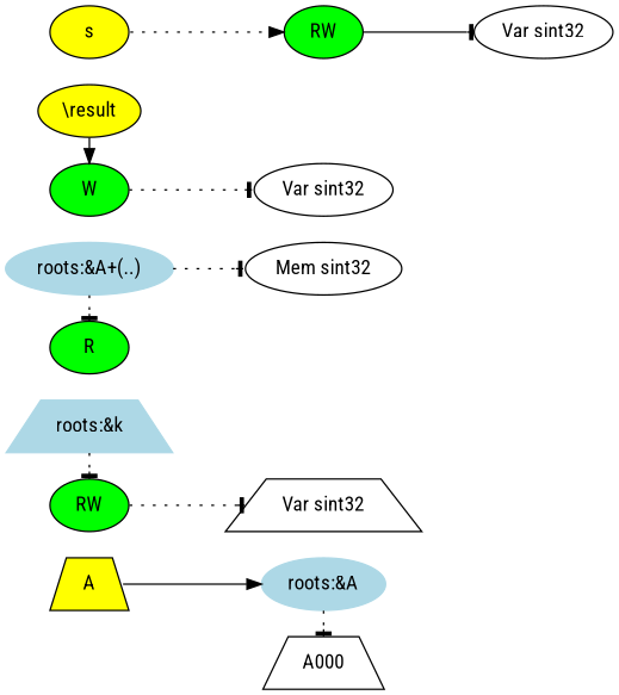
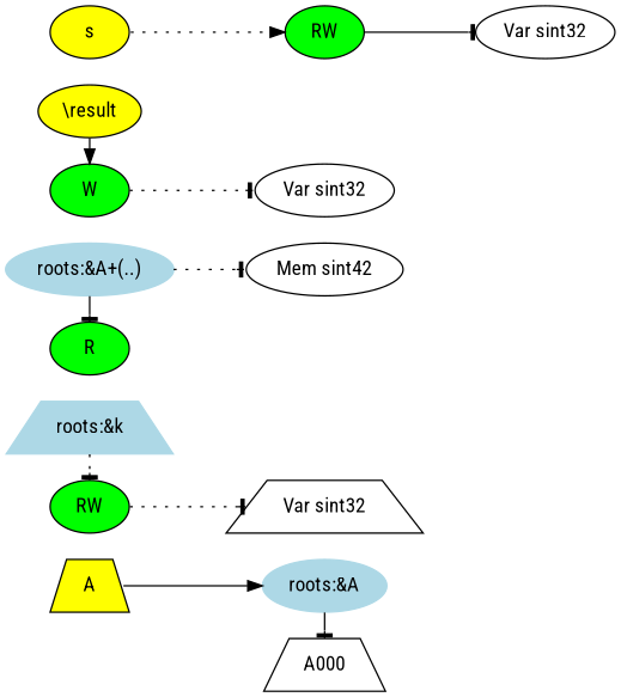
  digraph {
    fontname="Roboto Condensed"
    rankdir=LR
    node [fontname="Roboto Condensed" shape=ellipse style=filled]
    edge [arrowhead=tee fontname="Roboto Condensed" style=dotted]
    A000 [shape=trapezium style=""]
    n2 [color=lightblue label="roots:&A"]
    n3 [fillcolor=green label=RW]
    n4 [color=lightblue label="roots:&k" shape=trapezium]
    n5 [fillcolor=green label=R]
    n6 [color=lightblue label="roots:&A+(..)"]
    n7 [fillcolor=yellow label="\\result"]
    n8 [fillcolor=green label=W]
    n9 [label="Var sint32" shape=trapezium style=""]
-   n10 [label="Mem sint32" style=""]
+   n10 [label="Mem sint42" style=""]
    n11 [label="Var sint32" style=""]
    n12 [fillcolor=yellow label=A shape=trapezium]
    n13 [fillcolor=yellow label=s]
    n14 [fillcolor=green label=RW]
    n15 [label="Var sint32" style=""]
    subgraph sub_1 {
      rank=same
      A000
      n2
    }
    subgraph sub_2 {
      rank=same
      n3
      n4
    }
    subgraph sub_3 {
      rank=same
      n5
      n6
    }
    subgraph sub_4 {
      rank=same
      n7
      n8
    }
-   n2 -> A000
+   n2 -> A000 [style=solid]
    n3 -> n9 [headport=w]
    n4 -> n3
-   n6 -> n5
+   n6 -> n5 [style=solid]
    n6 -> n10 [headport=w]
    n7 -> n8 [style=solid arrowhead=""]
    n8 -> n11 [headport=w]
    n12 -> n2 [style=solid tailport=e arrowhead=""]
    n13 -> n14 [tailport=e arrowhead=""]
    n14 -> n15 [headport=w style=solid]
  }
